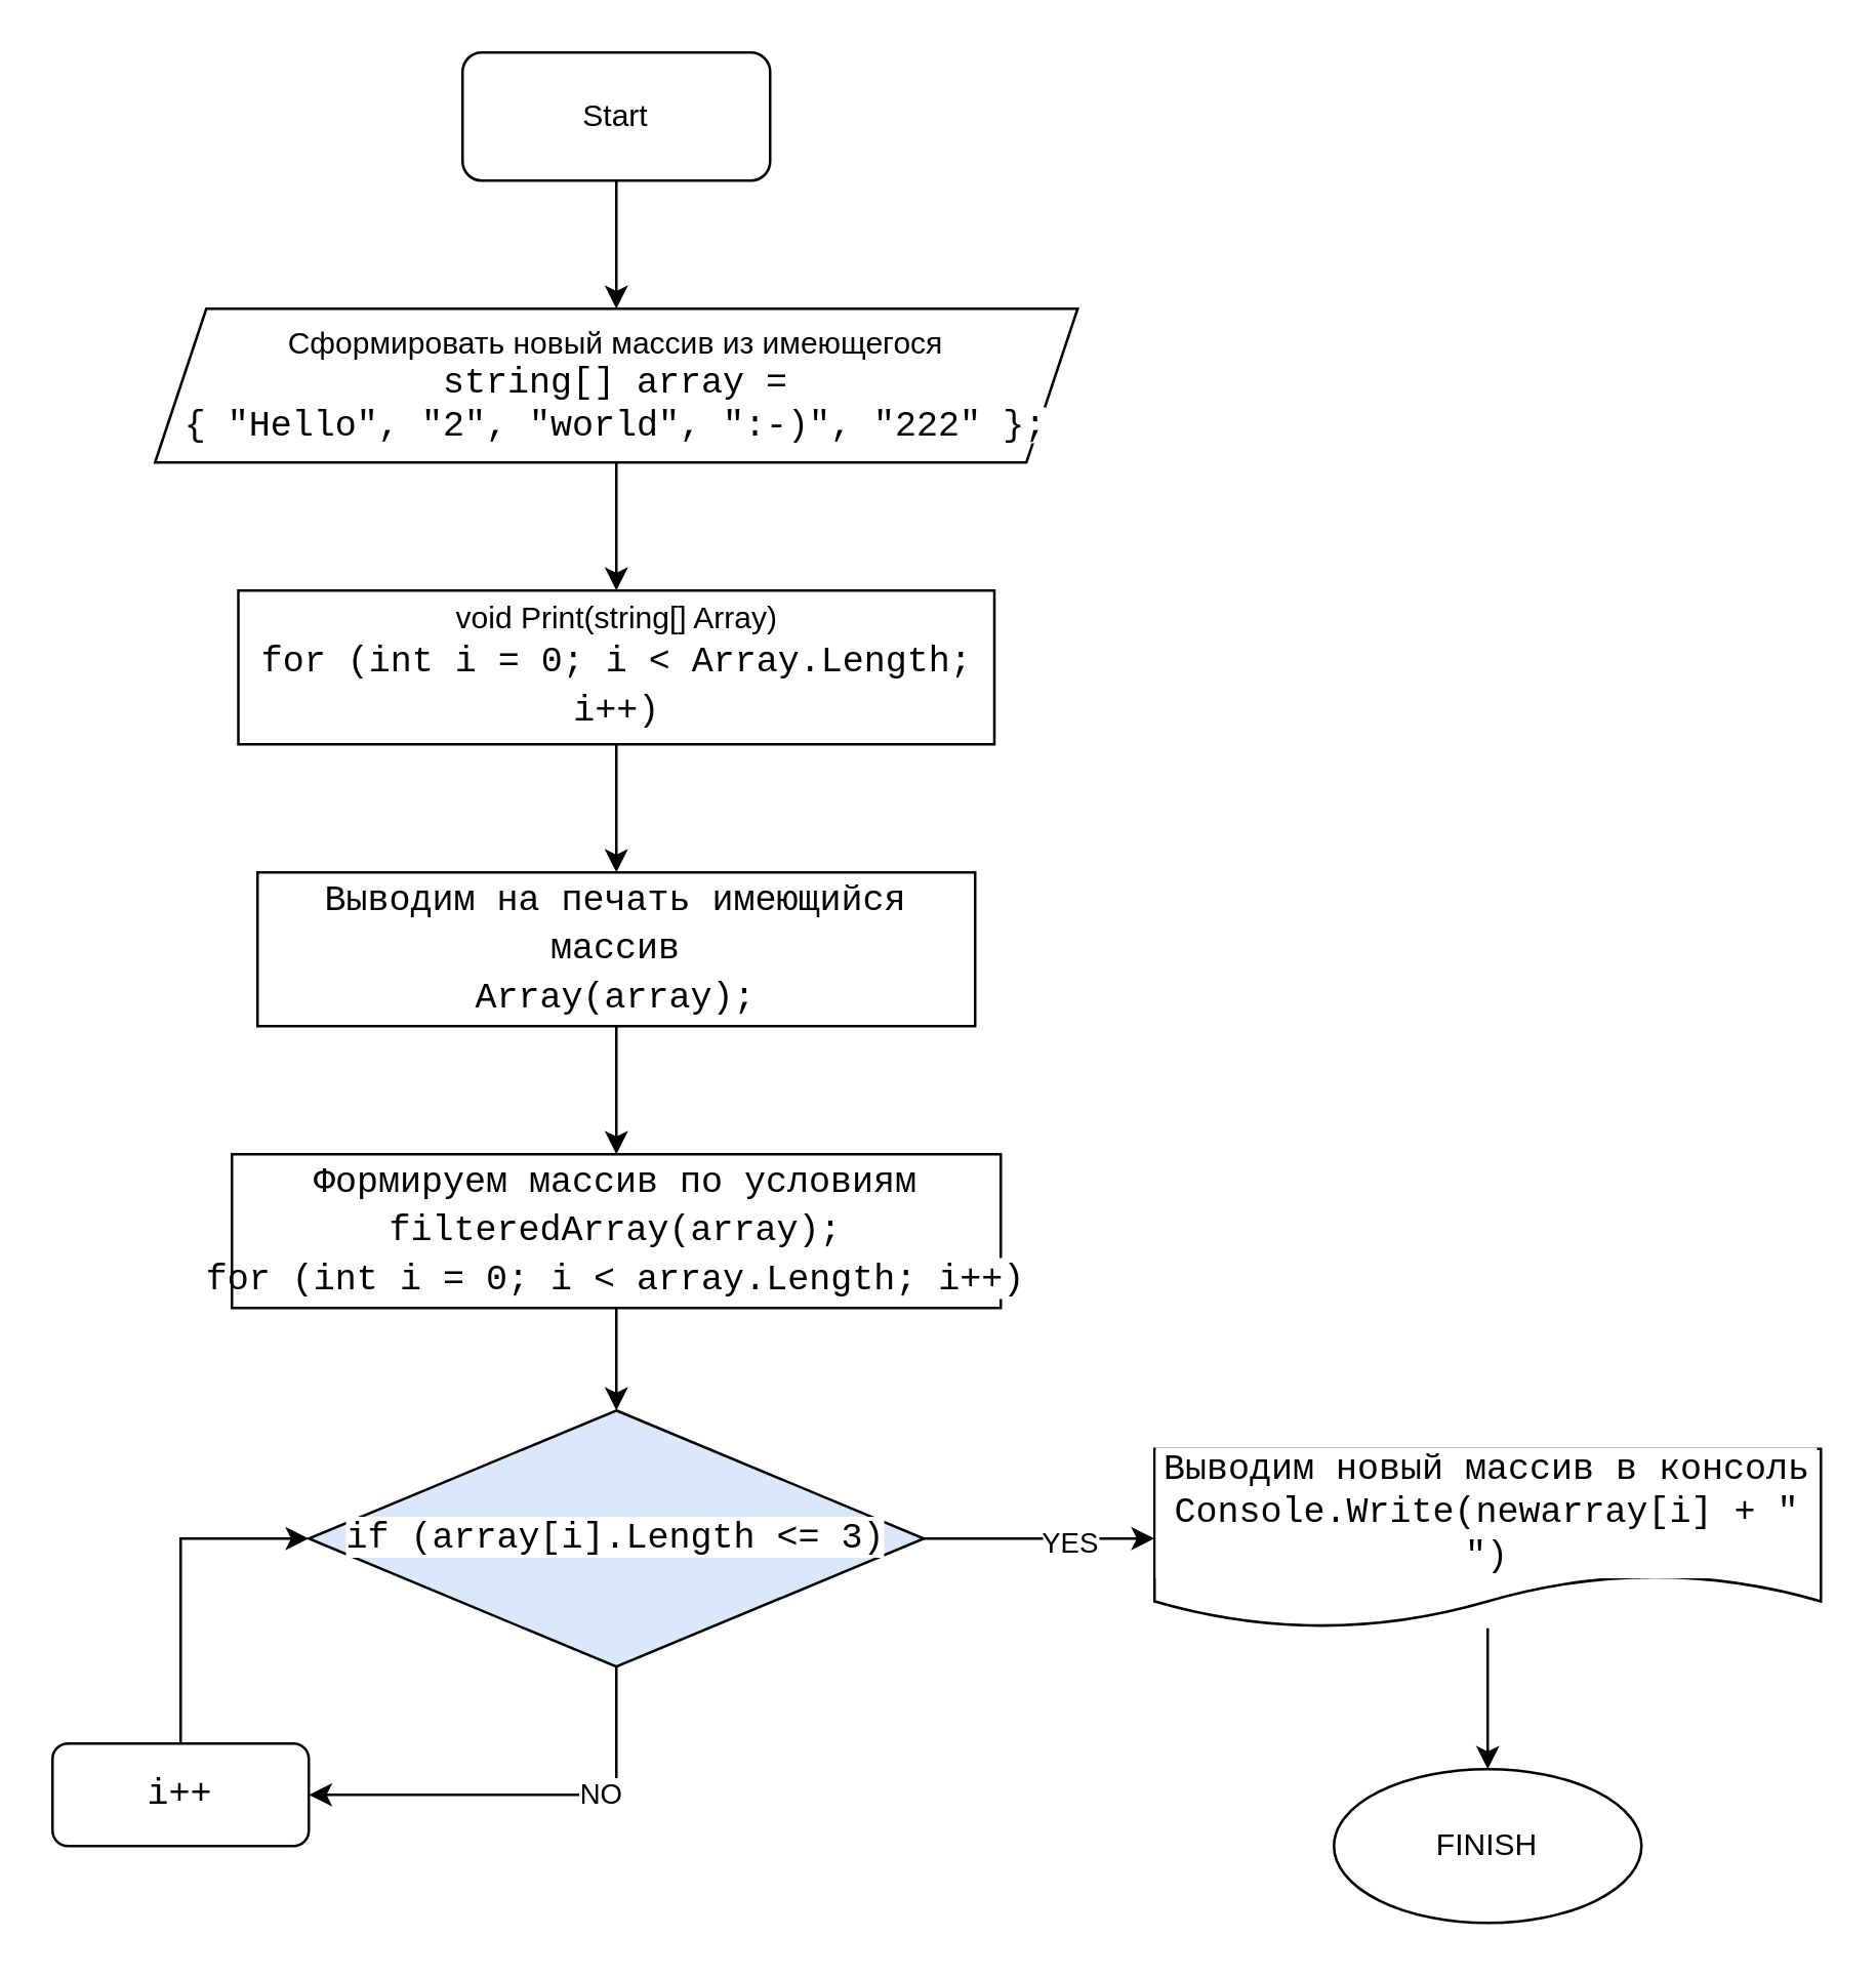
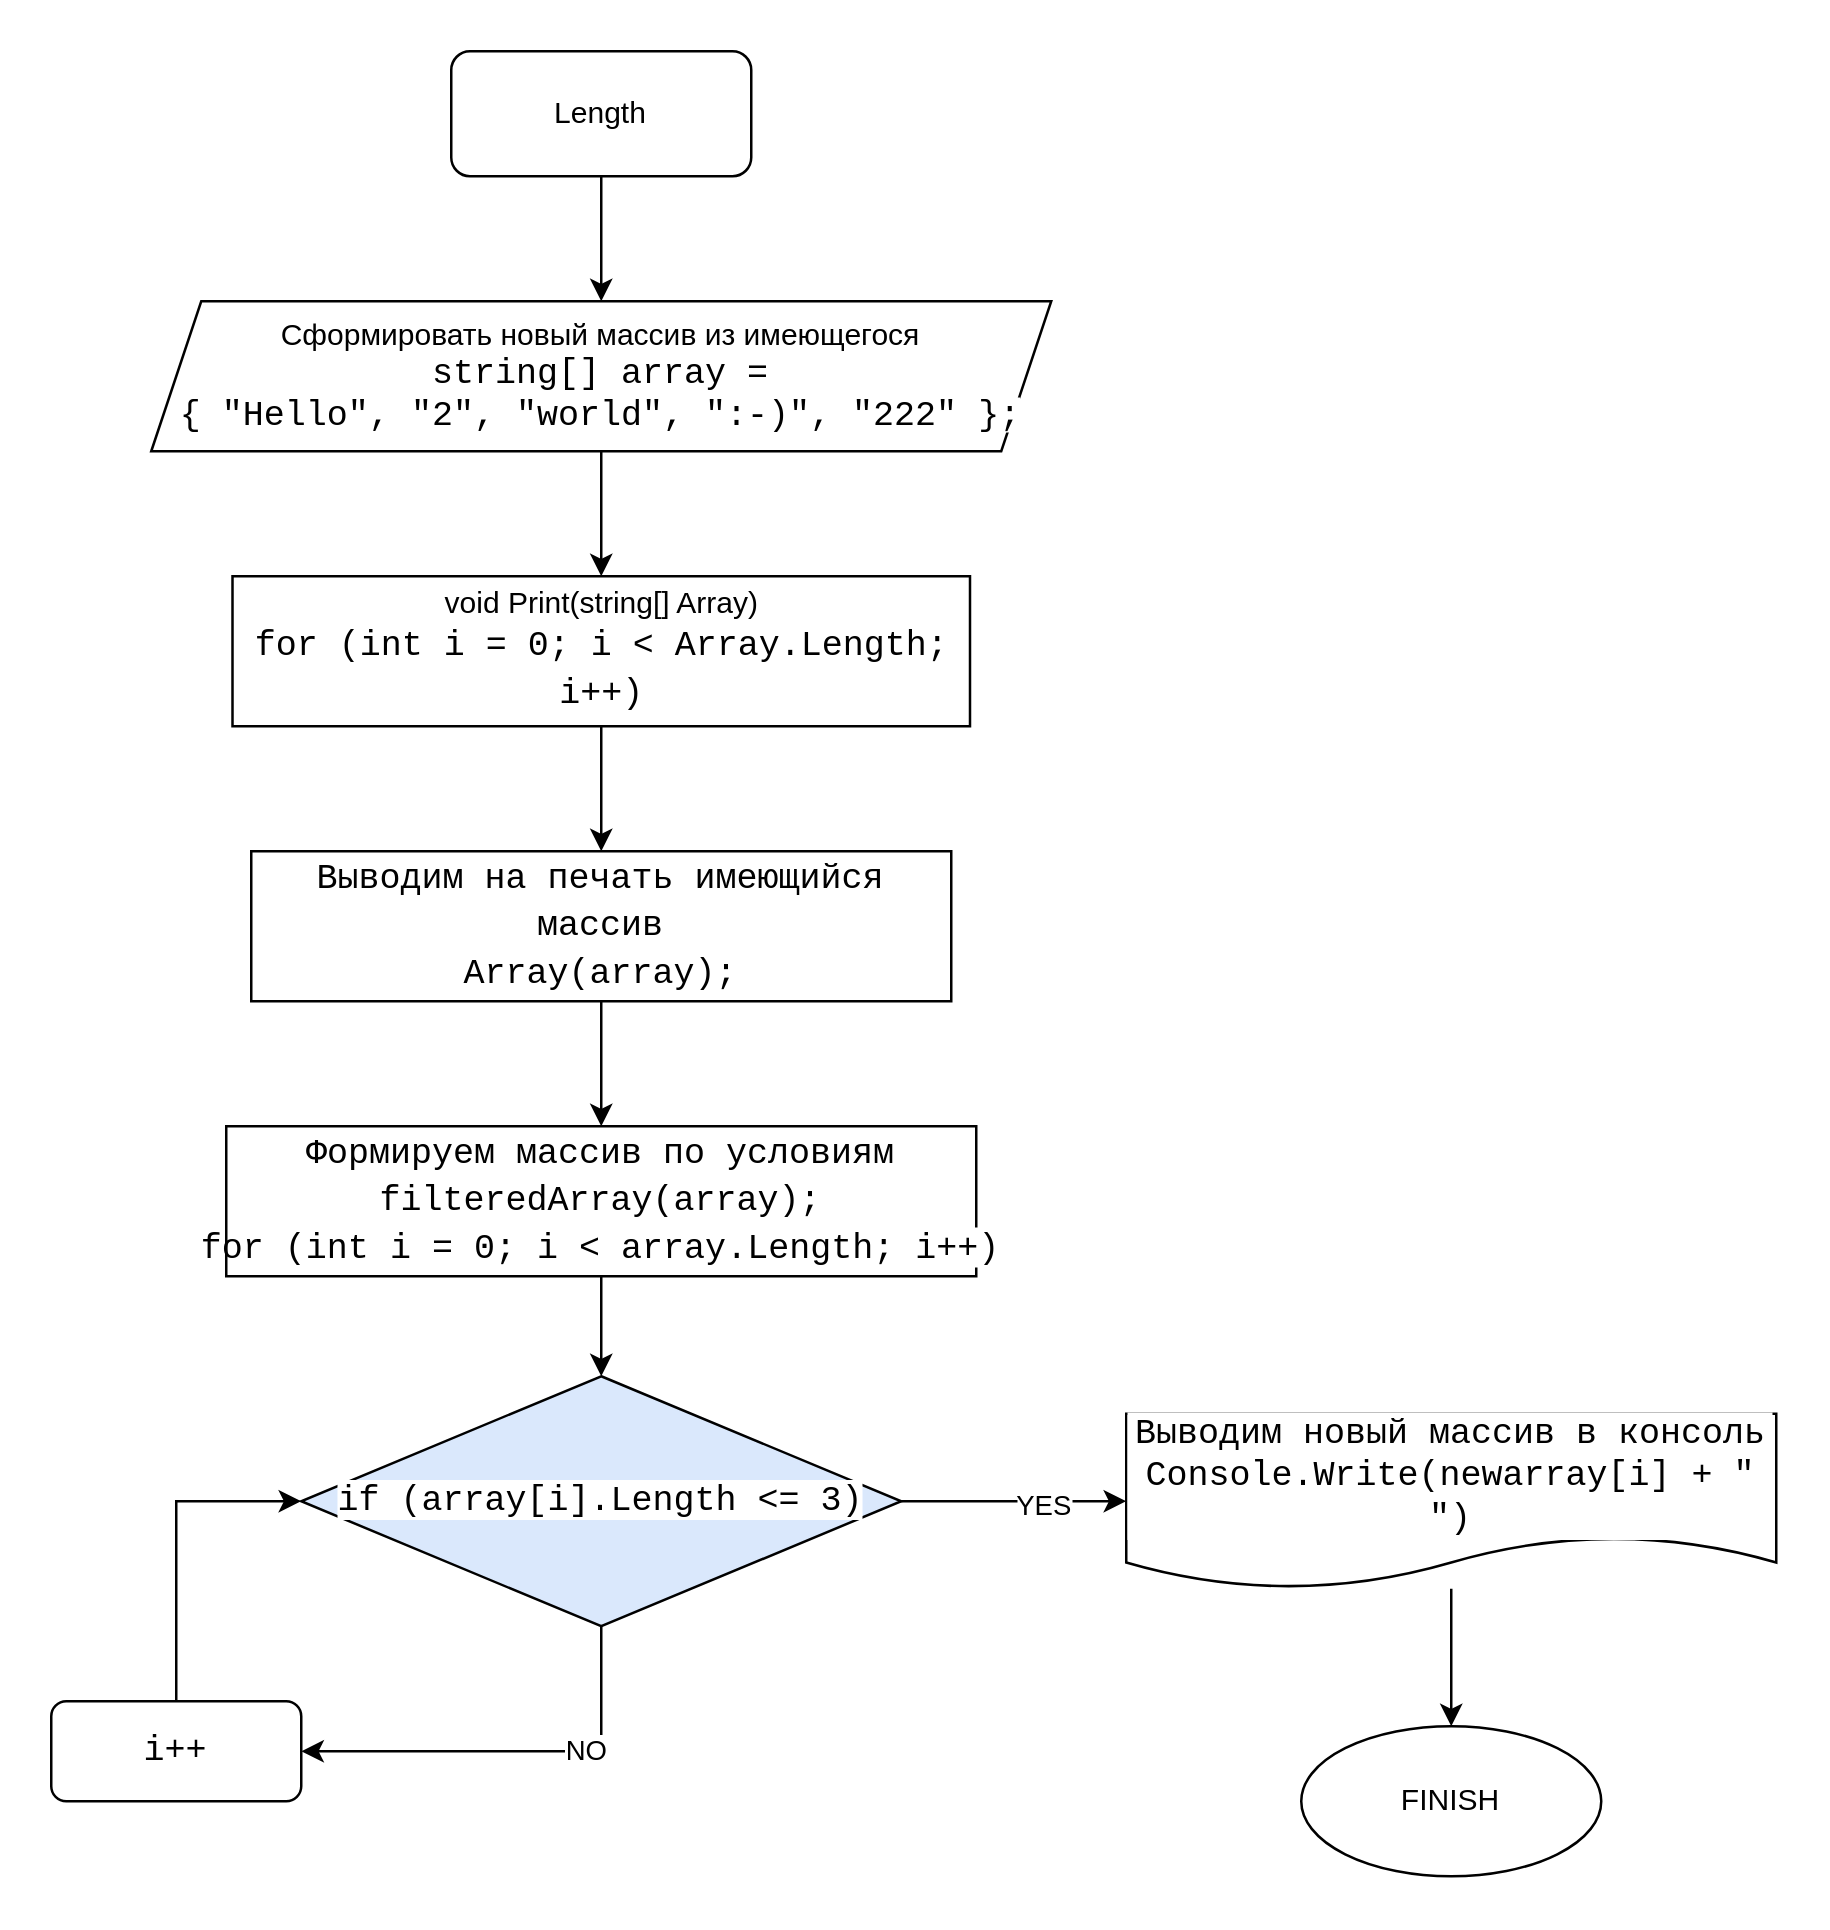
  <mxCell id="0" />
  <mxCell id="1" parent="0" />
  <mxCell id="2" style="edgeStyle=orthogonalEdgeStyle;rounded=0;orthogonalLoop=1;jettySize=auto;html=1;entryX=0.5;entryY=0;entryDx=0;entryDy=0;" parent="1" source="3" edge="1" target="12"><mxGeometry relative="1" as="geometry"><mxPoint x="260" y="100" as="targetPoint" /></mxGeometry></mxCell>
- <mxCell id="3" value="Start" style="rounded=1;whiteSpace=wrap;html=1;" parent="1" vertex="1"><mxGeometry x="180" y="20" width="120" height="50" as="geometry" /></mxCell>
+ <mxCell id="3" value="Length" style="rounded=1;whiteSpace=wrap;html=1;" parent="1" vertex="1"><mxGeometry x="180" y="20" width="120" height="50" as="geometry" /></mxCell>
  <mxCell id="4" style="edgeStyle=orthogonalEdgeStyle;rounded=0;orthogonalLoop=1;jettySize=auto;html=1;entryX=0.5;entryY=0;entryDx=0;entryDy=0;" edge="1" parent="1" source="5" target="18"><mxGeometry relative="1" as="geometry" /></mxCell>
  <mxCell id="5" value="&lt;div style=&quot;font-family: Consolas, &amp;quot;Courier New&amp;quot;, monospace; font-size: 14px; line-height: 19px;&quot;&gt;&lt;div style=&quot;line-height: 19px;&quot;&gt;&lt;span style=&quot;background-color: rgb(255, 255, 255);&quot;&gt;Выводим на печать имеющийся массив&lt;/span&gt;&lt;/div&gt;&lt;div style=&quot;line-height: 19px;&quot;&gt;&lt;span style=&quot;background-color: rgb(255, 255, 255);&quot;&gt;Array(array);&lt;/span&gt;&lt;/div&gt;&lt;/div&gt;" style="rounded=0;whiteSpace=wrap;html=1;" parent="1" vertex="1"><mxGeometry x="100" y="340" width="280" height="60" as="geometry" /></mxCell>
  <mxCell id="6" style="edgeStyle=orthogonalEdgeStyle;rounded=0;orthogonalLoop=1;jettySize=auto;html=1;entryX=0;entryY=0.5;entryDx=0;entryDy=0;" edge="1" parent="1" source="10" target="16"><mxGeometry relative="1" as="geometry" /></mxCell>
  <mxCell id="7" value="YES" style="edgeLabel;html=1;align=center;verticalAlign=middle;resizable=0;points=[];" vertex="1" connectable="0" parent="6"><mxGeometry x="0.235" y="-1" relative="1" as="geometry"><mxPoint as="offset" /></mxGeometry></mxCell>
  <mxCell id="8" style="edgeStyle=orthogonalEdgeStyle;rounded=0;orthogonalLoop=1;jettySize=auto;html=1;entryX=1;entryY=0.5;entryDx=0;entryDy=0;" edge="1" parent="1" source="10" target="20"><mxGeometry relative="1" as="geometry" /></mxCell>
  <mxCell id="9" value="NO" style="edgeLabel;html=1;align=center;verticalAlign=middle;resizable=0;points=[];" vertex="1" connectable="0" parent="8"><mxGeometry x="-0.324" y="-1" relative="1" as="geometry"><mxPoint as="offset" /></mxGeometry></mxCell>
  <mxCell id="10" value="&lt;div style=&quot;font-family: Consolas, &amp;quot;Courier New&amp;quot;, monospace; font-size: 14px; line-height: 19px;&quot;&gt;&lt;div style=&quot;line-height: 19px;&quot;&gt;&lt;span style=&quot;background-color: rgb(255, 255, 255);&quot;&gt;if (array[i].Length &amp;lt;= 3)&lt;/span&gt;&lt;/div&gt;&lt;/div&gt;" style="rhombus;whiteSpace=wrap;html=1;fillColor=#dae8fc;" vertex="1" parent="1"><mxGeometry x="120" y="550" width="240" height="100" as="geometry" /></mxCell>
  <mxCell id="11" style="edgeStyle=orthogonalEdgeStyle;rounded=0;orthogonalLoop=1;jettySize=auto;html=1;entryX=0.5;entryY=0;entryDx=0;entryDy=0;" edge="1" parent="1" source="12" target="14"><mxGeometry relative="1" as="geometry" /></mxCell>
  <mxCell id="12" value="&lt;span style=&quot;background-color: rgb(255, 255, 255);&quot;&gt;Сформировать новый массив из имеющегося&lt;br&gt;&lt;span style=&quot;font-family: Consolas, &amp;quot;Courier New&amp;quot;, monospace; font-size: 14px;&quot;&gt;string&lt;/span&gt;&lt;span style=&quot;font-family: Consolas, &amp;quot;Courier New&amp;quot;, monospace; font-size: 14px;&quot;&gt;[]&amp;nbsp;&lt;/span&gt;&lt;span style=&quot;font-family: Consolas, &amp;quot;Courier New&amp;quot;, monospace; font-size: 14px;&quot;&gt;array&lt;/span&gt;&lt;span style=&quot;font-family: Consolas, &amp;quot;Courier New&amp;quot;, monospace; font-size: 14px;&quot;&gt;&amp;nbsp;= {&amp;nbsp;&lt;/span&gt;&lt;span style=&quot;font-family: Consolas, &amp;quot;Courier New&amp;quot;, monospace; font-size: 14px;&quot;&gt;&quot;Hello&quot;&lt;/span&gt;&lt;span style=&quot;font-family: Consolas, &amp;quot;Courier New&amp;quot;, monospace; font-size: 14px;&quot;&gt;,&amp;nbsp;&lt;/span&gt;&lt;span style=&quot;font-family: Consolas, &amp;quot;Courier New&amp;quot;, monospace; font-size: 14px;&quot;&gt;&quot;2&quot;&lt;/span&gt;&lt;span style=&quot;font-family: Consolas, &amp;quot;Courier New&amp;quot;, monospace; font-size: 14px;&quot;&gt;,&amp;nbsp;&lt;/span&gt;&lt;span style=&quot;font-family: Consolas, &amp;quot;Courier New&amp;quot;, monospace; font-size: 14px;&quot;&gt;&quot;world&quot;&lt;/span&gt;&lt;span style=&quot;font-family: Consolas, &amp;quot;Courier New&amp;quot;, monospace; font-size: 14px;&quot;&gt;,&amp;nbsp;&lt;/span&gt;&lt;span style=&quot;font-family: Consolas, &amp;quot;Courier New&amp;quot;, monospace; font-size: 14px;&quot;&gt;&quot;:-)&quot;&lt;/span&gt;&lt;span style=&quot;font-family: Consolas, &amp;quot;Courier New&amp;quot;, monospace; font-size: 14px;&quot;&gt;,&amp;nbsp;&lt;/span&gt;&lt;span style=&quot;font-family: Consolas, &amp;quot;Courier New&amp;quot;, monospace; font-size: 14px;&quot;&gt;&quot;222&quot;&lt;/span&gt;&lt;span style=&quot;font-family: Consolas, &amp;quot;Courier New&amp;quot;, monospace; font-size: 14px;&quot;&gt;&amp;nbsp;};&lt;/span&gt;&lt;/span&gt;" style="shape=parallelogram;perimeter=parallelogramPerimeter;whiteSpace=wrap;html=1;fixedSize=1;" vertex="1" parent="1"><mxGeometry x="60" y="120" width="360" height="60" as="geometry" /></mxCell>
  <mxCell id="13" style="edgeStyle=orthogonalEdgeStyle;rounded=0;orthogonalLoop=1;jettySize=auto;html=1;entryX=0.5;entryY=0;entryDx=0;entryDy=0;" edge="1" parent="1" source="14" target="5"><mxGeometry relative="1" as="geometry" /></mxCell>
  <mxCell id="14" value="&lt;span style=&quot;text-align: left; background-color: rgb(255, 255, 255);&quot;&gt;void Print(string[] Array)&lt;br&gt;&lt;/span&gt;&lt;div style=&quot;font-family: Consolas, &amp;quot;Courier New&amp;quot;, monospace; font-size: 14px; line-height: 19px;&quot;&gt;&lt;span style=&quot;background-color: rgb(255, 255, 255);&quot;&gt;for (int i = 0; i &amp;lt; Array.Length; i++)&lt;/span&gt;&lt;/div&gt;" style="rounded=0;whiteSpace=wrap;html=1;labelBackgroundColor=#FFFFFF;" vertex="1" parent="1"><mxGeometry x="92.5" y="230" width="295" height="60" as="geometry" /></mxCell>
  <mxCell id="15" style="edgeStyle=orthogonalEdgeStyle;rounded=0;orthogonalLoop=1;jettySize=auto;html=1;entryX=0.5;entryY=0;entryDx=0;entryDy=0;" edge="1" parent="1" source="16" target="21"><mxGeometry relative="1" as="geometry" /></mxCell>
  <mxCell id="16" value="&lt;span style=&quot;background-color: rgb(255, 255, 255);&quot;&gt;&lt;span style=&quot;font-family: Consolas, &amp;quot;Courier New&amp;quot;, monospace; font-size: 14px;&quot;&gt;Выводим новый массив в консоль&lt;br&gt;Console&lt;/span&gt;&lt;span style=&quot;font-family: Consolas, &amp;quot;Courier New&amp;quot;, monospace; font-size: 14px;&quot;&gt;.&lt;/span&gt;&lt;span style=&quot;font-family: Consolas, &amp;quot;Courier New&amp;quot;, monospace; font-size: 14px;&quot;&gt;Write&lt;/span&gt;&lt;span style=&quot;font-family: Consolas, &amp;quot;Courier New&amp;quot;, monospace; font-size: 14px;&quot;&gt;(&lt;/span&gt;&lt;span style=&quot;font-family: Consolas, &amp;quot;Courier New&amp;quot;, monospace; font-size: 14px;&quot;&gt;newarray&lt;/span&gt;&lt;span style=&quot;font-family: Consolas, &amp;quot;Courier New&amp;quot;, monospace; font-size: 14px;&quot;&gt;[&lt;/span&gt;&lt;span style=&quot;font-family: Consolas, &amp;quot;Courier New&amp;quot;, monospace; font-size: 14px;&quot;&gt;i&lt;/span&gt;&lt;span style=&quot;font-family: Consolas, &amp;quot;Courier New&amp;quot;, monospace; font-size: 14px;&quot;&gt;] +&amp;nbsp;&lt;/span&gt;&lt;span style=&quot;font-family: Consolas, &amp;quot;Courier New&amp;quot;, monospace; font-size: 14px;&quot;&gt;&quot; &quot;&lt;/span&gt;&lt;span style=&quot;font-family: Consolas, &amp;quot;Courier New&amp;quot;, monospace; font-size: 14px;&quot;&gt;)&lt;/span&gt;&lt;/span&gt;" style="shape=document;whiteSpace=wrap;html=1;boundedLbl=1;labelBackgroundColor=#FFFFFF;" vertex="1" parent="1"><mxGeometry x="450" y="565" width="260" height="70" as="geometry" /></mxCell>
  <mxCell id="17" style="edgeStyle=orthogonalEdgeStyle;rounded=0;orthogonalLoop=1;jettySize=auto;html=1;entryX=0.5;entryY=0;entryDx=0;entryDy=0;" edge="1" parent="1" source="18" target="10"><mxGeometry relative="1" as="geometry" /></mxCell>
  <mxCell id="18" value="&lt;div style=&quot;font-family: Consolas, &amp;quot;Courier New&amp;quot;, monospace; font-size: 14px; line-height: 19px;&quot;&gt;&lt;div style=&quot;line-height: 19px;&quot;&gt;&lt;span style=&quot;background-color: rgb(255, 255, 255);&quot;&gt;Формируем массив по условиям&lt;/span&gt;&lt;/div&gt;&lt;div style=&quot;line-height: 19px;&quot;&gt;&lt;span style=&quot;background-color: rgb(255, 255, 255);&quot;&gt;filteredArray(array);&lt;/span&gt;&lt;br&gt;&lt;/div&gt;&lt;div style=&quot;line-height: 19px;&quot;&gt;for&lt;span style=&quot;background-color: rgb(255, 255, 255);&quot;&gt;&amp;nbsp;(&lt;/span&gt;int&lt;span style=&quot;background-color: rgb(255, 255, 255);&quot;&gt;&amp;nbsp;&lt;/span&gt;i&lt;span style=&quot;background-color: rgb(255, 255, 255);&quot;&gt;&amp;nbsp;=&amp;nbsp;&lt;/span&gt;0&lt;span style=&quot;background-color: rgb(255, 255, 255);&quot;&gt;;&amp;nbsp;&lt;/span&gt;i&lt;span style=&quot;background-color: rgb(255, 255, 255);&quot;&gt;&amp;nbsp;&amp;lt;&amp;nbsp;&lt;/span&gt;array&lt;span style=&quot;background-color: rgb(255, 255, 255);&quot;&gt;.Length;&amp;nbsp;&lt;/span&gt;i&lt;span style=&quot;background-color: rgb(255, 255, 255);&quot;&gt;++)&lt;/span&gt;&lt;span style=&quot;color: rgb(212, 212, 212); background-color: rgb(255, 255, 255);&quot;&gt;&lt;br&gt;&lt;/span&gt;&lt;/div&gt;&lt;/div&gt;" style="rounded=0;whiteSpace=wrap;html=1;" vertex="1" parent="1"><mxGeometry x="90" y="450" width="300" height="60" as="geometry" /></mxCell>
  <mxCell id="19" style="edgeStyle=orthogonalEdgeStyle;rounded=0;orthogonalLoop=1;jettySize=auto;html=1;entryX=0;entryY=0.5;entryDx=0;entryDy=0;" edge="1" parent="1" source="20" target="10"><mxGeometry relative="1" as="geometry" /></mxCell>
  <mxCell id="20" value="&lt;div style=&quot;font-family: Consolas, &amp;quot;Courier New&amp;quot;, monospace; font-size: 14px; line-height: 19px;&quot;&gt;&lt;span style=&quot;background-color: rgb(255, 255, 255);&quot;&gt;i++&lt;/span&gt;&lt;/div&gt;" style="whiteSpace=wrap;html=1;labelBackgroundColor=#FFFFFF;rounded=1;" vertex="1" parent="1"><mxGeometry x="20" y="680" width="100" height="40" as="geometry" /></mxCell>
  <mxCell id="21" value="FINISH" style="ellipse;whiteSpace=wrap;html=1;" vertex="1" parent="1"><mxGeometry x="520" y="690" width="120" height="60" as="geometry" /></mxCell>
